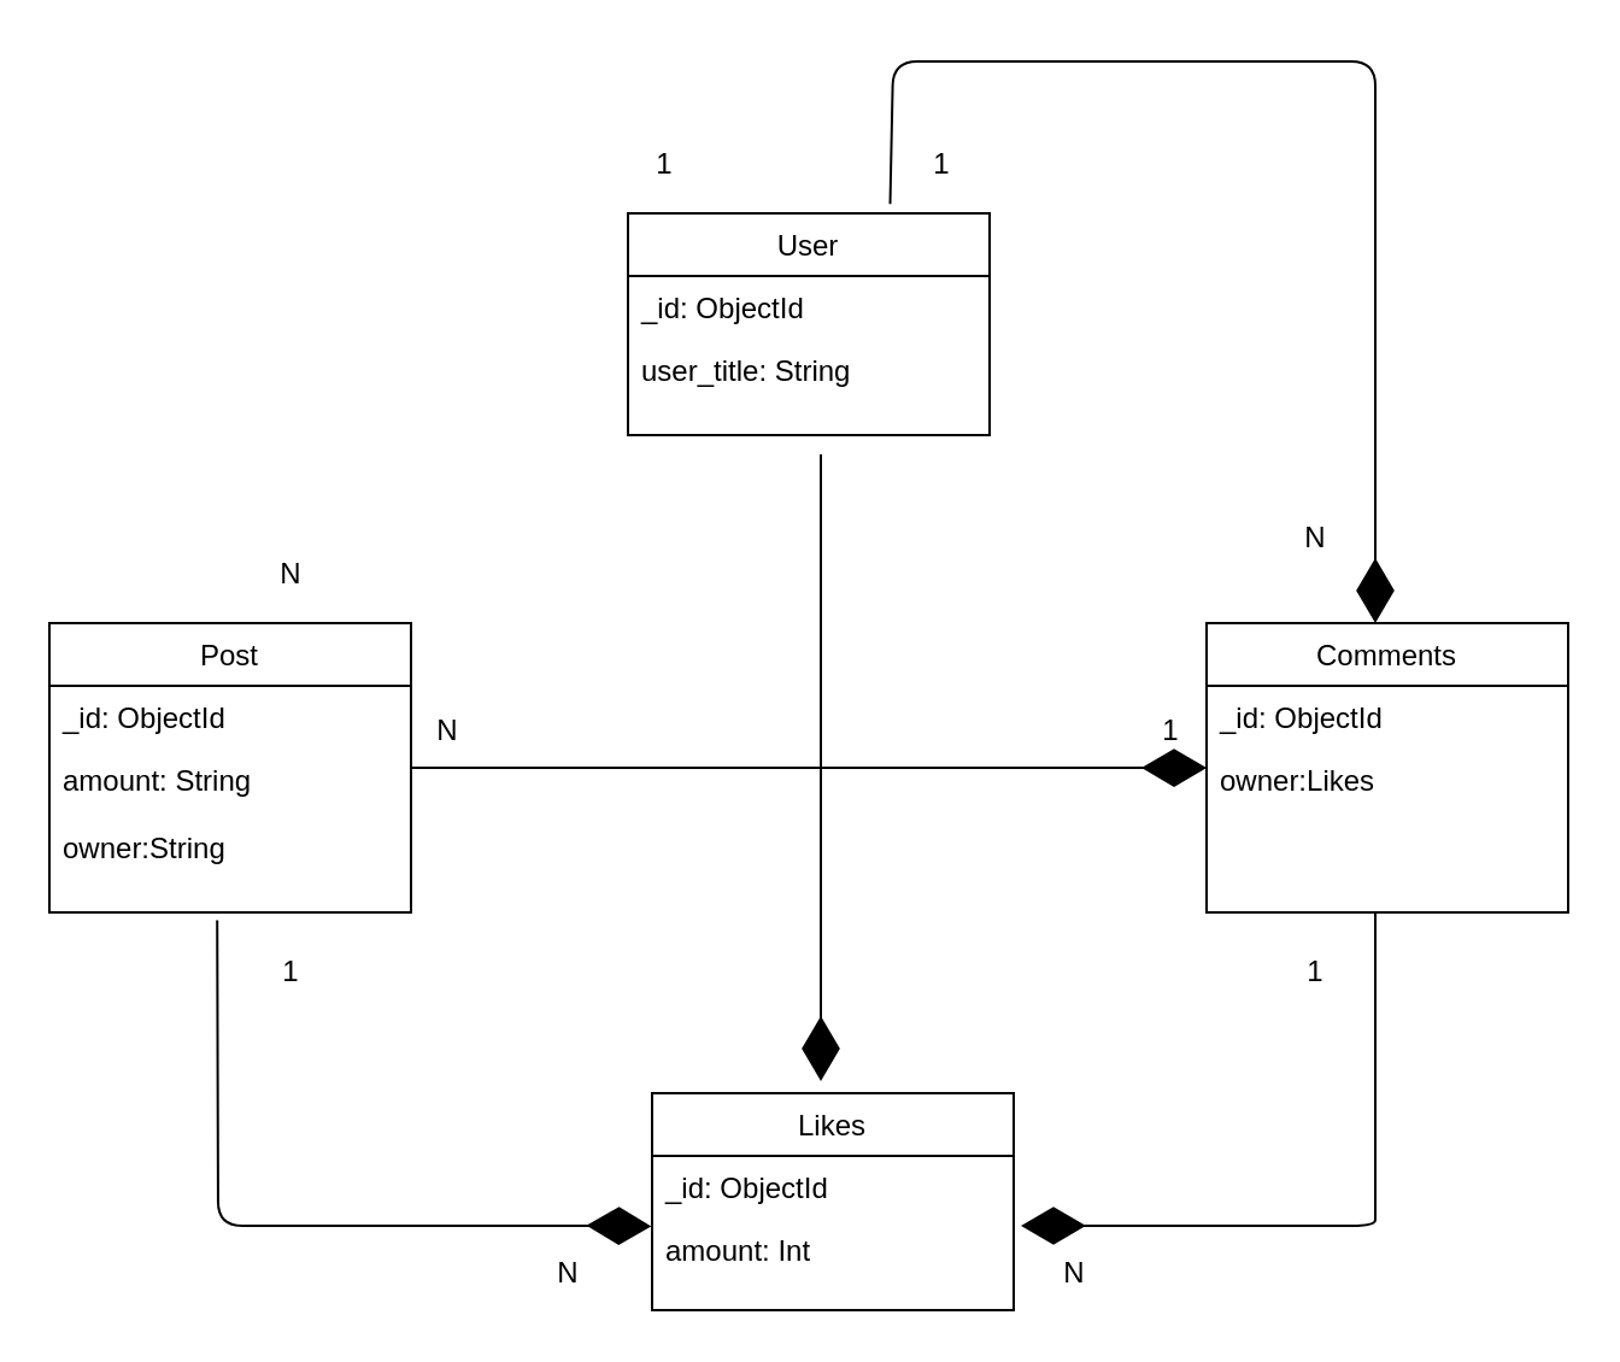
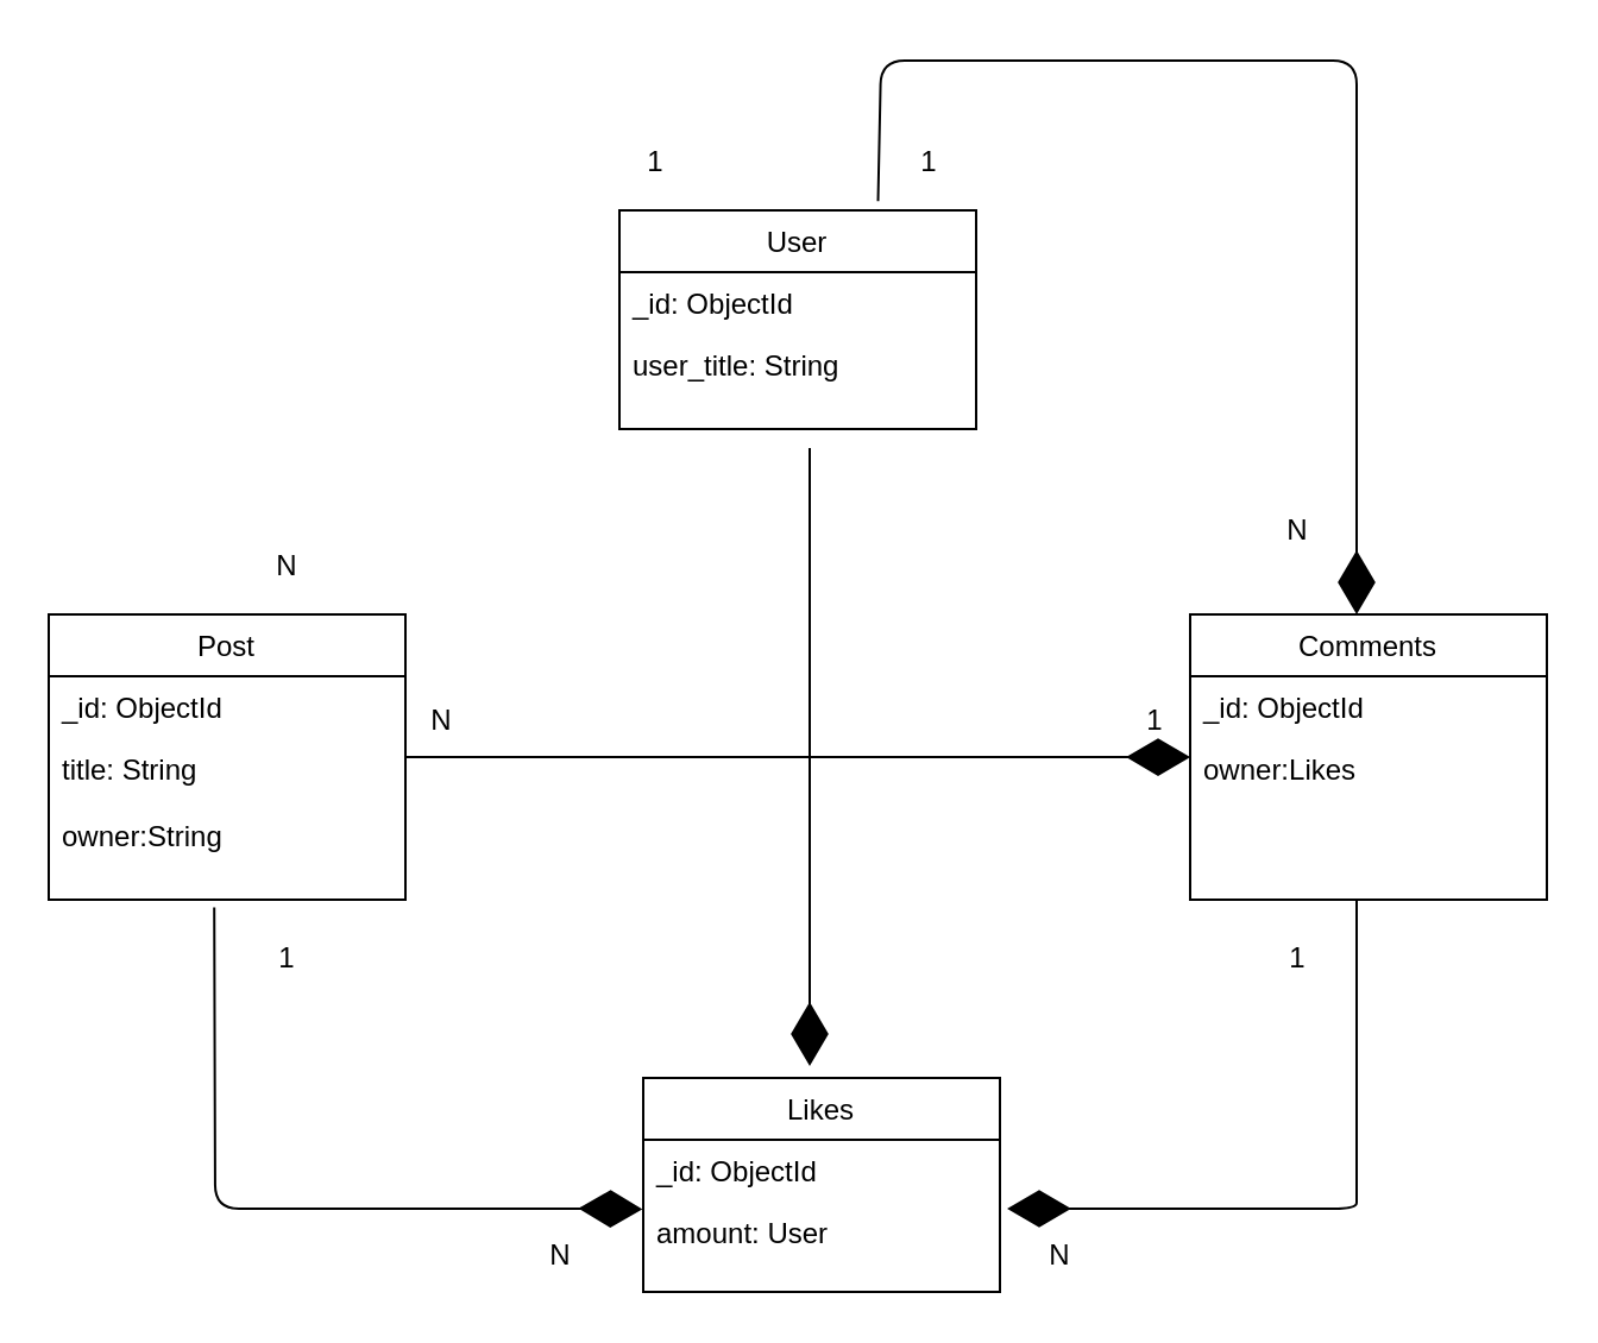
  <mxCell id="0" />
  <mxCell id="1" parent="0" />
  <mxCell id="2" value="User" style="swimlane;fontStyle=0;childLayout=stackLayout;horizontal=1;startSize=26;fillColor=none;horizontalStack=0;resizeParent=1;resizeParentMax=0;resizeLast=0;collapsible=1;marginBottom=0;" parent="1" vertex="1"><mxGeometry x="260" y="83" width="150" height="92" as="geometry" /></mxCell>
  <mxCell id="3" value="_id: ObjectId" style="text;strokeColor=none;fillColor=none;align=left;verticalAlign=top;spacingLeft=4;spacingRight=4;overflow=hidden;rotatable=0;points=[[0,0.5],[1,0.5]];portConstraint=eastwest;" parent="2" vertex="1"><mxGeometry y="26" width="150" height="26" as="geometry" /></mxCell>
  <mxCell id="4" value="user_title: String&#10;&#10;" style="text;strokeColor=none;fillColor=none;align=left;verticalAlign=top;spacingLeft=4;spacingRight=4;overflow=hidden;rotatable=0;points=[[0,0.5],[1,0.5]];portConstraint=eastwest;" parent="2" vertex="1"><mxGeometry y="52" width="150" height="40" as="geometry" /></mxCell>
  <mxCell id="5" value="Post" style="swimlane;fontStyle=0;childLayout=stackLayout;horizontal=1;startSize=26;fillColor=none;horizontalStack=0;resizeParent=1;resizeParentMax=0;resizeLast=0;collapsible=1;marginBottom=0;" parent="1" vertex="1"><mxGeometry x="20" y="253" width="150" height="120" as="geometry" /></mxCell>
  <mxCell id="6" value="_id: ObjectId" style="text;strokeColor=none;fillColor=none;align=left;verticalAlign=top;spacingLeft=4;spacingRight=4;overflow=hidden;rotatable=0;points=[[0,0.5],[1,0.5]];portConstraint=eastwest;" parent="5" vertex="1"><mxGeometry y="26" width="150" height="26" as="geometry" /></mxCell>
- <mxCell id="7" value="amount: String&#10;&#10;owner:String&#10;&#10;&#10;" style="text;strokeColor=none;fillColor=none;align=left;verticalAlign=top;spacingLeft=4;spacingRight=4;overflow=hidden;rotatable=0;points=[[0,0.5],[1,0.5]];portConstraint=eastwest;" parent="5" vertex="1"><mxGeometry y="52" width="150" height="68" as="geometry" /></mxCell>
+ <mxCell id="7" value="title: String&#10;&#10;owner:String&#10;&#10;&#10;" style="text;strokeColor=none;fillColor=none;align=left;verticalAlign=top;spacingLeft=4;spacingRight=4;overflow=hidden;rotatable=0;points=[[0,0.5],[1,0.5]];portConstraint=eastwest;" parent="5" vertex="1"><mxGeometry y="52" width="150" height="68" as="geometry" /></mxCell>
  <mxCell id="8" value="Comments" style="swimlane;fontStyle=0;childLayout=stackLayout;horizontal=1;startSize=26;fillColor=none;horizontalStack=0;resizeParent=1;resizeParentMax=0;resizeLast=0;collapsible=1;marginBottom=0;" parent="1" vertex="1"><mxGeometry x="500" y="253" width="150" height="120" as="geometry" /></mxCell>
  <mxCell id="9" value="_id: ObjectId" style="text;strokeColor=none;fillColor=none;align=left;verticalAlign=top;spacingLeft=4;spacingRight=4;overflow=hidden;rotatable=0;points=[[0,0.5],[1,0.5]];portConstraint=eastwest;" parent="8" vertex="1"><mxGeometry y="26" width="150" height="26" as="geometry" /></mxCell>
  <mxCell id="10" value="owner:Likes&#10;" style="text;strokeColor=none;fillColor=none;align=left;verticalAlign=top;spacingLeft=4;spacingRight=4;overflow=hidden;rotatable=0;points=[[0,0.5],[1,0.5]];portConstraint=eastwest;" parent="8" vertex="1"><mxGeometry y="52" width="150" height="68" as="geometry" /></mxCell>
  <mxCell id="11" value="Likes" style="swimlane;fontStyle=0;childLayout=stackLayout;horizontal=1;startSize=26;fillColor=none;horizontalStack=0;resizeParent=1;resizeParentMax=0;resizeLast=0;collapsible=1;marginBottom=0;" parent="1" vertex="1"><mxGeometry x="270" y="448" width="150" height="90" as="geometry" /></mxCell>
  <mxCell id="12" value="_id: ObjectId" style="text;strokeColor=none;fillColor=none;align=left;verticalAlign=top;spacingLeft=4;spacingRight=4;overflow=hidden;rotatable=0;points=[[0,0.5],[1,0.5]];portConstraint=eastwest;" parent="11" vertex="1"><mxGeometry y="26" width="150" height="26" as="geometry" /></mxCell>
- <mxCell id="13" value="amount: Int&#10;&#10;&#10;&#10;" style="text;strokeColor=none;fillColor=none;align=left;verticalAlign=top;spacingLeft=4;spacingRight=4;overflow=hidden;rotatable=0;points=[[0,0.5],[1,0.5]];portConstraint=eastwest;" parent="11" vertex="1"><mxGeometry y="52" width="150" height="38" as="geometry" /></mxCell>
+ <mxCell id="13" value="amount: User&#10;&#10;&#10;&#10;" style="text;strokeColor=none;fillColor=none;align=left;verticalAlign=top;spacingLeft=4;spacingRight=4;overflow=hidden;rotatable=0;points=[[0,0.5],[1,0.5]];portConstraint=eastwest;" parent="11" vertex="1"><mxGeometry y="52" width="150" height="38" as="geometry" /></mxCell>
  <mxCell id="14" value="" style="endArrow=diamondThin;endFill=1;endSize=24;html=1;exitX=0.725;exitY=-0.042;exitDx=0;exitDy=0;exitPerimeter=0;" parent="1" edge="1" source="2"><mxGeometry width="160" relative="1" as="geometry"><mxPoint x="370" y="70" as="sourcePoint" /><mxPoint x="570" y="253" as="targetPoint" /><Array as="points"><mxPoint x="370" y="20" /><mxPoint x="570" y="20" /><mxPoint x="570" y="90" /><mxPoint x="570" y="163" /></Array></mxGeometry></mxCell>
  <mxCell id="15" value="" style="endArrow=diamondThin;endFill=1;endSize=24;html=1;" parent="1" edge="1"><mxGeometry width="160" relative="1" as="geometry"><mxPoint x="340" y="183" as="sourcePoint" /><mxPoint x="340" y="443" as="targetPoint" /><Array as="points"><mxPoint x="340" y="303" /><mxPoint x="340" y="333" /></Array></mxGeometry></mxCell>
  <mxCell id="16" value="" style="endArrow=diamondThin;endFill=1;endSize=24;html=1;entryX=0.5;entryY=0.75;entryDx=0;entryDy=0;entryPerimeter=0;" parent="1" edge="1"><mxGeometry width="160" relative="1" as="geometry"><mxPoint x="570" y="373" as="sourcePoint" /><mxPoint x="450" y="503" as="targetPoint" /><Array as="points"><mxPoint x="570" y="483" /><mxPoint x="570" y="493" /><mxPoint x="570" y="503" /><mxPoint x="430" y="503" /></Array></mxGeometry></mxCell>
  <mxCell id="17" value="1" style="text;html=1;align=center;verticalAlign=middle;resizable=0;points=[];autosize=1;strokeColor=none;fillColor=none;" vertex="1" parent="1"><mxGeometry x="375" y="48" width="30" height="30" as="geometry" /></mxCell>
  <mxCell id="18" value="1" style="text;html=1;align=center;verticalAlign=middle;resizable=0;points=[];autosize=1;strokeColor=none;fillColor=none;" vertex="1" parent="1"><mxGeometry x="260" y="48" width="30" height="30" as="geometry" /></mxCell>
  <mxCell id="19" value="N" style="text;html=1;align=center;verticalAlign=middle;resizable=0;points=[];autosize=1;strokeColor=none;fillColor=none;" vertex="1" parent="1"><mxGeometry x="105" y="218" width="30" height="30" as="geometry" /></mxCell>
  <mxCell id="20" value="1" style="text;html=1;align=center;verticalAlign=middle;resizable=0;points=[];autosize=1;strokeColor=none;fillColor=none;" vertex="1" parent="1"><mxGeometry x="105" y="383" width="30" height="30" as="geometry" /></mxCell>
  <mxCell id="21" value="N" style="text;html=1;align=center;verticalAlign=middle;resizable=0;points=[];autosize=1;strokeColor=none;fillColor=none;" vertex="1" parent="1"><mxGeometry x="220" y="508" width="30" height="30" as="geometry" /></mxCell>
  <mxCell id="22" value="N" style="text;html=1;align=center;verticalAlign=middle;resizable=0;points=[];autosize=1;strokeColor=none;fillColor=none;" vertex="1" parent="1"><mxGeometry x="430" y="508" width="30" height="30" as="geometry" /></mxCell>
  <mxCell id="23" value="" style="endArrow=diamondThin;endFill=1;endSize=24;html=1;exitX=0.464;exitY=1.047;exitDx=0;exitDy=0;exitPerimeter=0;entryX=-0.002;entryY=0.085;entryDx=0;entryDy=0;entryPerimeter=0;" edge="1" parent="1" source="7" target="13"><mxGeometry width="160" relative="1" as="geometry"><mxPoint x="89.6" y="376.196" as="sourcePoint" /><mxPoint x="270" y="493" as="targetPoint" /><Array as="points"><mxPoint x="90" y="503" /><mxPoint x="110" y="503" /><mxPoint x="120" y="503" /><mxPoint x="130" y="503" /><mxPoint x="190" y="503" /><mxPoint x="250" y="503" /></Array></mxGeometry></mxCell>
  <mxCell id="24" value="1" style="text;html=1;align=center;verticalAlign=middle;resizable=0;points=[];autosize=1;strokeColor=none;fillColor=none;" vertex="1" parent="1"><mxGeometry x="530" y="383" width="30" height="30" as="geometry" /></mxCell>
  <mxCell id="25" value="N" style="text;html=1;align=center;verticalAlign=middle;resizable=0;points=[];autosize=1;strokeColor=none;fillColor=none;" vertex="1" parent="1"><mxGeometry x="530" y="203" width="30" height="30" as="geometry" /></mxCell>
  <mxCell id="26" value="" style="endArrow=diamondThin;endFill=1;endSize=24;html=1;exitX=1;exitY=0.118;exitDx=0;exitDy=0;exitPerimeter=0;entryX=0;entryY=0.118;entryDx=0;entryDy=0;entryPerimeter=0;" edge="1" parent="1" source="7" target="10"><mxGeometry width="160" relative="1" as="geometry"><mxPoint x="350" y="193" as="sourcePoint" /><mxPoint x="490" y="313" as="targetPoint" /><Array as="points"><mxPoint x="190" y="313" /><mxPoint x="350" y="313" /></Array></mxGeometry></mxCell>
  <mxCell id="27" value="N" style="text;html=1;align=center;verticalAlign=middle;resizable=0;points=[];autosize=1;strokeColor=none;fillColor=none;" vertex="1" parent="1"><mxGeometry x="170" y="283" width="30" height="30" as="geometry" /></mxCell>
  <mxCell id="28" value="1" style="text;html=1;align=center;verticalAlign=middle;resizable=0;points=[];autosize=1;strokeColor=none;fillColor=none;" vertex="1" parent="1"><mxGeometry x="470" y="283" width="30" height="30" as="geometry" /></mxCell>
